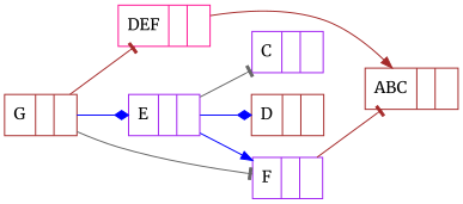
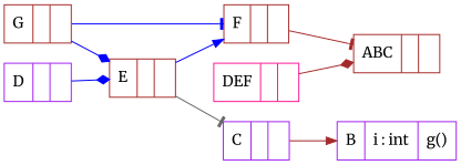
  digraph {
    fontname=Merriweather
    rankdir=LR
    node [color=purple fontname=Merriweather shape=record]
    edge [arrowhead=tee arrowtail=none color=brown fontname=Merriweather]
    n1 [color=brown label="{ABC|\l|}"]
+   n2 [label="{B|i : int\l|g()\l}"]
    n3 [label="{C|\l|}"]
-   n4 [color=brown label="{D|\l|}"]
+   n4 [label="{D|\l|}"]
    n5 [color=deeppink label="{DEF|\l|}"]
-   n6 [label="{E|\l|}"]
-   n7 [label="{F|\l|}"]
+   n6 [color=brown label="{E|\l|}"]
+   n7 [color=brown label="{F|\l|}"]
    n8 [color=brown label="{G|\l|}"]
-   n5 -> n1 [arrowhead=normal]
+   n3 -> n2 [arrowhead=normal]
+   n5 -> n1 [arrowhead=diamond]
    n6 -> n3 [color=gray40]
-   n6 -> n4 [arrowhead=diamond color=blue]
+   n4 -> n6 [arrowhead=diamond color=blue]
    n6 -> n7 [arrowhead=normal color=blue]
    n7 -> n1
-   n8 -> n5
    n8 -> n6 [arrowhead=diamond color=blue]
-   n8 -> n7 [color=gray40]
+   n8 -> n7 [color=blue]
  }
